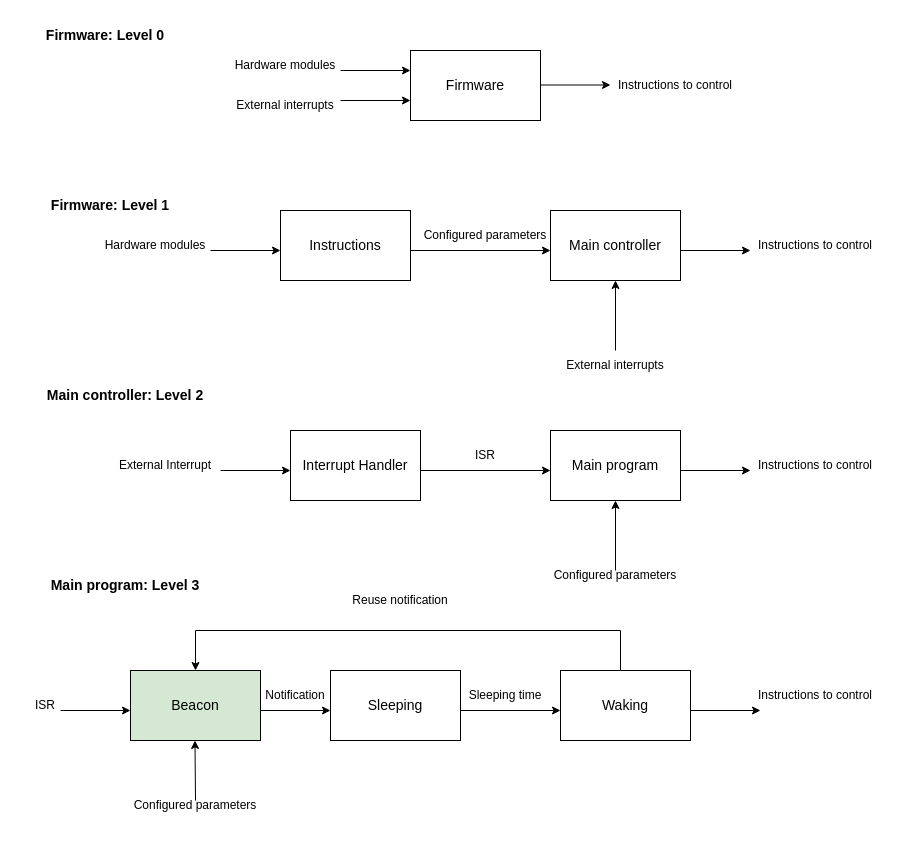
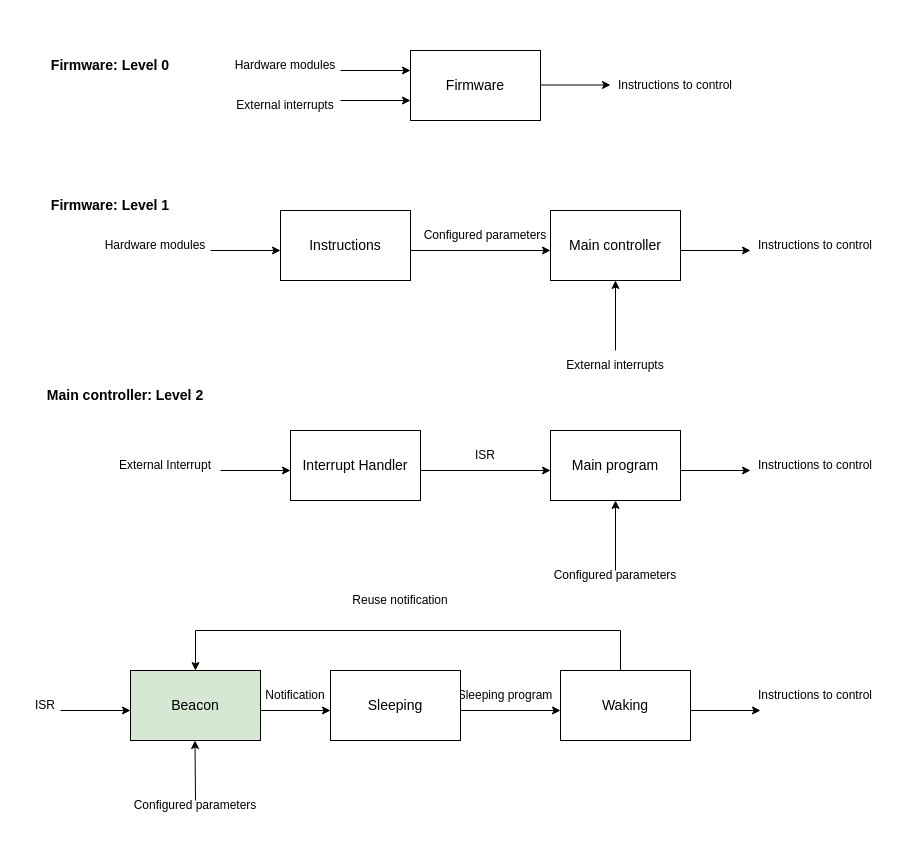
  <mxCell id="0" />
  <mxCell id="1" parent="0" />
  <mxCell id="2" value="&lt;font style=&quot;font-size: 14px;&quot;&gt;Firmware&lt;/font&gt;" style="rounded=0;whiteSpace=wrap;html=1;" vertex="1" parent="1"><mxGeometry x="410" y="50" width="130" height="70" as="geometry" /></mxCell>
  <mxCell id="3" value="" style="endArrow=classic;html=1;rounded=0;" edge="1" parent="1"><mxGeometry width="50" height="50" relative="1" as="geometry"><mxPoint x="340" y="70" as="sourcePoint" /><mxPoint x="410" y="70" as="targetPoint" /></mxGeometry></mxCell>
  <mxCell id="4" value="" style="endArrow=classic;html=1;rounded=0;" edge="1" parent="1"><mxGeometry width="50" height="50" relative="1" as="geometry"><mxPoint x="340" y="100" as="sourcePoint" /><mxPoint x="410" y="100" as="targetPoint" /></mxGeometry></mxCell>
  <mxCell id="5" value="" style="endArrow=classic;html=1;rounded=0;" edge="1" parent="1"><mxGeometry width="50" height="50" relative="1" as="geometry"><mxPoint x="540" y="84.5" as="sourcePoint" /><mxPoint x="610" y="84.5" as="targetPoint" /></mxGeometry></mxCell>
  <mxCell id="6" value="Hardware modules" style="text;html=1;align=center;verticalAlign=middle;whiteSpace=wrap;rounded=0;" vertex="1" parent="1"><mxGeometry x="220" y="50" width="130" height="30" as="geometry" /></mxCell>
  <mxCell id="7" value="External interrupts" style="text;html=1;align=center;verticalAlign=middle;whiteSpace=wrap;rounded=0;" vertex="1" parent="1"><mxGeometry x="220" y="90" width="130" height="30" as="geometry" /></mxCell>
  <mxCell id="8" value="Instructions to control" style="text;html=1;align=center;verticalAlign=middle;whiteSpace=wrap;rounded=0;" vertex="1" parent="1"><mxGeometry x="610" y="70" width="130" height="30" as="geometry" /></mxCell>
  <mxCell id="9" value="&lt;font style=&quot;font-size: 14px;&quot;&gt;Instructions&lt;/font&gt;" style="rounded=0;whiteSpace=wrap;html=1;" vertex="1" parent="1"><mxGeometry x="280" y="210" width="130" height="70" as="geometry" /></mxCell>
  <mxCell id="10" value="&lt;font style=&quot;font-size: 14px;&quot;&gt;Main controller&lt;/font&gt;" style="rounded=0;whiteSpace=wrap;html=1;" vertex="1" parent="1"><mxGeometry x="550" y="210" width="130" height="70" as="geometry" /></mxCell>
  <mxCell id="11" value="" style="endArrow=classic;html=1;rounded=0;" edge="1" parent="1"><mxGeometry width="50" height="50" relative="1" as="geometry"><mxPoint x="210" y="250" as="sourcePoint" /><mxPoint x="280" y="250" as="targetPoint" /></mxGeometry></mxCell>
  <mxCell id="12" value="" style="endArrow=classic;html=1;rounded=0;" edge="1" parent="1"><mxGeometry width="50" height="50" relative="1" as="geometry"><mxPoint x="410" y="250" as="sourcePoint" /><mxPoint x="550" y="250" as="targetPoint" /></mxGeometry></mxCell>
  <mxCell id="13" value="" style="endArrow=classic;html=1;rounded=0;" edge="1" parent="1"><mxGeometry width="50" height="50" relative="1" as="geometry"><mxPoint x="680" y="250" as="sourcePoint" /><mxPoint x="750" y="250" as="targetPoint" /></mxGeometry></mxCell>
  <mxCell id="14" value="Hardware modules" style="text;html=1;align=center;verticalAlign=middle;whiteSpace=wrap;rounded=0;" vertex="1" parent="1"><mxGeometry x="90" y="230" width="130" height="30" as="geometry" /></mxCell>
  <mxCell id="15" value="Configured parameters" style="text;html=1;align=center;verticalAlign=middle;whiteSpace=wrap;rounded=0;" vertex="1" parent="1"><mxGeometry x="420" y="220" width="130" height="30" as="geometry" /></mxCell>
  <mxCell id="16" value="Instructions to control" style="text;html=1;align=center;verticalAlign=middle;whiteSpace=wrap;rounded=0;" vertex="1" parent="1"><mxGeometry x="750" y="230" width="130" height="30" as="geometry" /></mxCell>
  <mxCell id="17" value="" style="endArrow=classic;html=1;rounded=0;entryX=0.5;entryY=1;entryDx=0;entryDy=0;" edge="1" parent="1" target="10"><mxGeometry width="50" height="50" relative="1" as="geometry"><mxPoint x="615" y="350" as="sourcePoint" /><mxPoint x="640" y="330" as="targetPoint" /></mxGeometry></mxCell>
  <mxCell id="18" value="External interrupts" style="text;html=1;align=center;verticalAlign=middle;whiteSpace=wrap;rounded=0;" vertex="1" parent="1"><mxGeometry x="550" y="350" width="130" height="30" as="geometry" /></mxCell>
  <mxCell id="19" style="edgeStyle=orthogonalEdgeStyle;rounded=0;orthogonalLoop=1;jettySize=auto;html=1;exitX=0.5;exitY=1;exitDx=0;exitDy=0;" edge="1" parent="1" source="18" target="18"><mxGeometry relative="1" as="geometry" /></mxCell>
  <mxCell id="20" value="Firmware: Level 1" style="text;html=1;align=center;verticalAlign=middle;whiteSpace=wrap;rounded=0;fontStyle=1;fontSize=14;" vertex="1" parent="1"><mxGeometry x="45" y="190" width="130" height="30" as="geometry" /></mxCell>
- <mxCell id="21" value="&lt;font style=&quot;font-size: 14px;&quot;&gt;&lt;b&gt;Firmware: Level 0&lt;/b&gt;&lt;/font&gt;" style="text;html=1;align=center;verticalAlign=middle;whiteSpace=wrap;rounded=0;" vertex="1" parent="1"><mxGeometry x="40" y="20" width="130" height="30" as="geometry" /></mxCell>
+ <mxCell id="21" value="&lt;font style=&quot;font-size: 14px;&quot;&gt;&lt;b&gt;Firmware: Level 0&lt;/b&gt;&lt;/font&gt;" style="text;html=1;align=center;verticalAlign=middle;whiteSpace=wrap;rounded=0;" vertex="1" parent="1"><mxGeometry x="45" y="50" width="130" height="30" as="geometry" /></mxCell>
  <mxCell id="22" value="&lt;font style=&quot;font-size: 14px;&quot;&gt;Interrupt Handler&lt;/font&gt;" style="rounded=0;whiteSpace=wrap;html=1;" vertex="1" parent="1"><mxGeometry x="290" y="430" width="130" height="70" as="geometry" /></mxCell>
  <mxCell id="23" value="&lt;font style=&quot;font-size: 14px;&quot;&gt;Main program&lt;/font&gt;" style="rounded=0;whiteSpace=wrap;html=1;" vertex="1" parent="1"><mxGeometry x="550" y="430" width="130" height="70" as="geometry" /></mxCell>
  <mxCell id="24" value="" style="endArrow=classic;html=1;rounded=0;" edge="1" parent="1"><mxGeometry width="50" height="50" relative="1" as="geometry"><mxPoint x="220" y="470" as="sourcePoint" /><mxPoint x="290" y="470" as="targetPoint" /></mxGeometry></mxCell>
  <mxCell id="25" value="" style="endArrow=classic;html=1;rounded=0;" edge="1" parent="1"><mxGeometry width="50" height="50" relative="1" as="geometry"><mxPoint x="420" y="470" as="sourcePoint" /><mxPoint x="550" y="470" as="targetPoint" /></mxGeometry></mxCell>
  <mxCell id="26" value="" style="endArrow=classic;html=1;rounded=0;" edge="1" parent="1"><mxGeometry width="50" height="50" relative="1" as="geometry"><mxPoint x="680" y="470" as="sourcePoint" /><mxPoint x="750" y="470" as="targetPoint" /></mxGeometry></mxCell>
  <mxCell id="27" value="External Interrupt" style="text;html=1;align=center;verticalAlign=middle;whiteSpace=wrap;rounded=0;" vertex="1" parent="1"><mxGeometry x="100" y="450" width="130" height="30" as="geometry" /></mxCell>
  <mxCell id="28" value="ISR" style="text;html=1;align=center;verticalAlign=middle;whiteSpace=wrap;rounded=0;" vertex="1" parent="1"><mxGeometry x="420" y="440" width="130" height="30" as="geometry" /></mxCell>
  <mxCell id="29" value="Instructions to control" style="text;html=1;align=center;verticalAlign=middle;whiteSpace=wrap;rounded=0;" vertex="1" parent="1"><mxGeometry x="750" y="450" width="130" height="30" as="geometry" /></mxCell>
  <mxCell id="30" value="" style="endArrow=classic;html=1;rounded=0;entryX=0.5;entryY=1;entryDx=0;entryDy=0;" edge="1" parent="1" target="23"><mxGeometry width="50" height="50" relative="1" as="geometry"><mxPoint x="615" y="570" as="sourcePoint" /><mxPoint x="640" y="550" as="targetPoint" /></mxGeometry></mxCell>
  <mxCell id="31" style="edgeStyle=orthogonalEdgeStyle;rounded=0;orthogonalLoop=1;jettySize=auto;html=1;exitX=0.5;exitY=1;exitDx=0;exitDy=0;" edge="1" parent="1"><mxGeometry relative="1" as="geometry"><mxPoint x="615" y="600" as="sourcePoint" /><mxPoint x="615" y="600" as="targetPoint" /></mxGeometry></mxCell>
  <mxCell id="32" value="Main controller: Level 2" style="text;html=1;align=center;verticalAlign=middle;whiteSpace=wrap;rounded=0;fontStyle=1;fontSize=14;" vertex="1" parent="1"><mxGeometry x="40" y="380" width="170" height="30" as="geometry" /></mxCell>
  <mxCell id="33" value="Configured parameters" style="text;html=1;align=center;verticalAlign=middle;whiteSpace=wrap;rounded=0;" vertex="1" parent="1"><mxGeometry x="550" y="560" width="130" height="30" as="geometry" /></mxCell>
  <mxCell id="34" style="edgeStyle=orthogonalEdgeStyle;rounded=0;orthogonalLoop=1;jettySize=auto;html=1;exitX=0.5;exitY=1;exitDx=0;exitDy=0;" edge="1" parent="1"><mxGeometry relative="1" as="geometry"><mxPoint x="615" y="630" as="sourcePoint" /><mxPoint x="615" y="630" as="targetPoint" /></mxGeometry></mxCell>
  <mxCell id="35" value="&lt;font style=&quot;font-size: 14px;&quot;&gt;Beacon&lt;/font&gt;" style="rounded=0;whiteSpace=wrap;html=1;fillColor=#d5e8d4;" vertex="1" parent="1"><mxGeometry x="130" y="670" width="130" height="70" as="geometry" /></mxCell>
  <mxCell id="36" value="&lt;span style=&quot;font-size: 14px;&quot;&gt;Waking&lt;/span&gt;" style="rounded=0;whiteSpace=wrap;html=1;" vertex="1" parent="1"><mxGeometry x="560" y="670" width="130" height="70" as="geometry" /></mxCell>
  <mxCell id="37" value="" style="endArrow=classic;html=1;rounded=0;" edge="1" parent="1"><mxGeometry width="50" height="50" relative="1" as="geometry"><mxPoint x="60" y="710" as="sourcePoint" /><mxPoint x="130" y="710" as="targetPoint" /></mxGeometry></mxCell>
  <mxCell id="38" value="" style="endArrow=classic;html=1;rounded=0;" edge="1" parent="1"><mxGeometry width="50" height="50" relative="1" as="geometry"><mxPoint x="460" y="710" as="sourcePoint" /><mxPoint x="560" y="710" as="targetPoint" /></mxGeometry></mxCell>
  <mxCell id="39" value="" style="endArrow=classic;html=1;rounded=0;" edge="1" parent="1"><mxGeometry width="50" height="50" relative="1" as="geometry"><mxPoint x="690" y="710" as="sourcePoint" /><mxPoint x="760" y="710" as="targetPoint" /></mxGeometry></mxCell>
  <mxCell id="40" value="ISR" style="text;html=1;align=center;verticalAlign=middle;whiteSpace=wrap;rounded=0;" vertex="1" parent="1"><mxGeometry x="20" y="690" width="50" height="30" as="geometry" /></mxCell>
- <mxCell id="41" value="Sleeping time" style="text;html=1;align=center;verticalAlign=middle;whiteSpace=wrap;rounded=0;" vertex="1" parent="1"><mxGeometry x="440" y="680" width="130" height="30" as="geometry" /></mxCell>
+ <mxCell id="41" value="Sleeping program" style="text;html=1;align=center;verticalAlign=middle;whiteSpace=wrap;rounded=0;" vertex="1" parent="1"><mxGeometry x="440" y="680" width="130" height="30" as="geometry" /></mxCell>
  <mxCell id="42" value="Instructions to control" style="text;html=1;align=center;verticalAlign=middle;whiteSpace=wrap;rounded=0;" vertex="1" parent="1"><mxGeometry x="750" y="680" width="130" height="30" as="geometry" /></mxCell>
  <mxCell id="43" value="" style="endArrow=classic;html=1;rounded=0;entryX=0.5;entryY=1;entryDx=0;entryDy=0;" edge="1" parent="1"><mxGeometry width="50" height="50" relative="1" as="geometry"><mxPoint x="195" y="800" as="sourcePoint" /><mxPoint x="194.5" y="740" as="targetPoint" /></mxGeometry></mxCell>
- <mxCell id="44" value="Main program: Level 3" style="text;html=1;align=center;verticalAlign=middle;whiteSpace=wrap;rounded=0;fontStyle=1;fontSize=14;" vertex="1" parent="1"><mxGeometry x="40" y="570" width="170" height="30" as="geometry" /></mxCell>
  <mxCell id="45" value="Configured parameters" style="text;html=1;align=center;verticalAlign=middle;whiteSpace=wrap;rounded=0;" vertex="1" parent="1"><mxGeometry x="130" y="790" width="130" height="30" as="geometry" /></mxCell>
  <mxCell id="46" value="&lt;font style=&quot;font-size: 14px;&quot;&gt;Sleeping&lt;/font&gt;" style="rounded=0;whiteSpace=wrap;html=1;" vertex="1" parent="1"><mxGeometry x="330" y="670" width="130" height="70" as="geometry" /></mxCell>
  <mxCell id="47" value="" style="endArrow=classic;html=1;rounded=0;" edge="1" parent="1"><mxGeometry width="50" height="50" relative="1" as="geometry"><mxPoint x="260" y="710" as="sourcePoint" /><mxPoint x="330" y="710" as="targetPoint" /></mxGeometry></mxCell>
  <mxCell id="48" value="Notification" style="text;html=1;align=center;verticalAlign=middle;whiteSpace=wrap;rounded=0;" vertex="1" parent="1"><mxGeometry x="240" y="680" width="110" height="30" as="geometry" /></mxCell>
  <mxCell id="49" value="" style="endArrow=classic;html=1;rounded=0;" edge="1" parent="1"><mxGeometry width="50" height="50" relative="1" as="geometry"><mxPoint x="620" y="670" as="sourcePoint" /><mxPoint x="195" y="670" as="targetPoint" /><Array as="points"><mxPoint x="620" y="630" /><mxPoint x="195" y="630" /></Array></mxGeometry></mxCell>
  <mxCell id="50" value="Reuse notification" style="text;html=1;align=center;verticalAlign=middle;whiteSpace=wrap;rounded=0;" vertex="1" parent="1"><mxGeometry x="345" y="585" width="110" height="30" as="geometry" /></mxCell>
